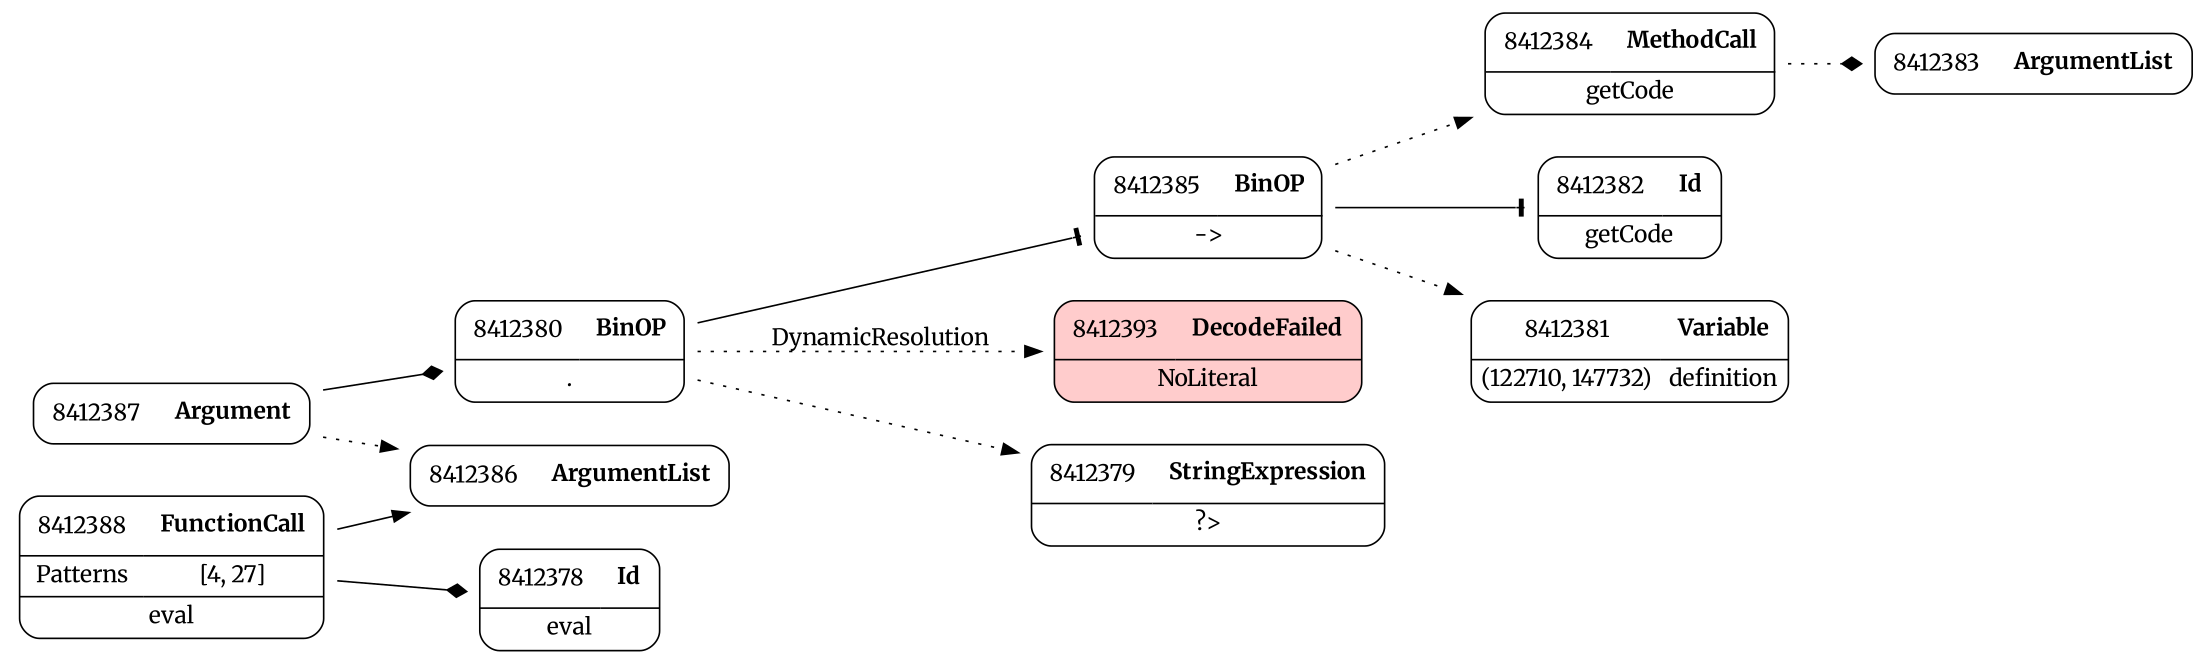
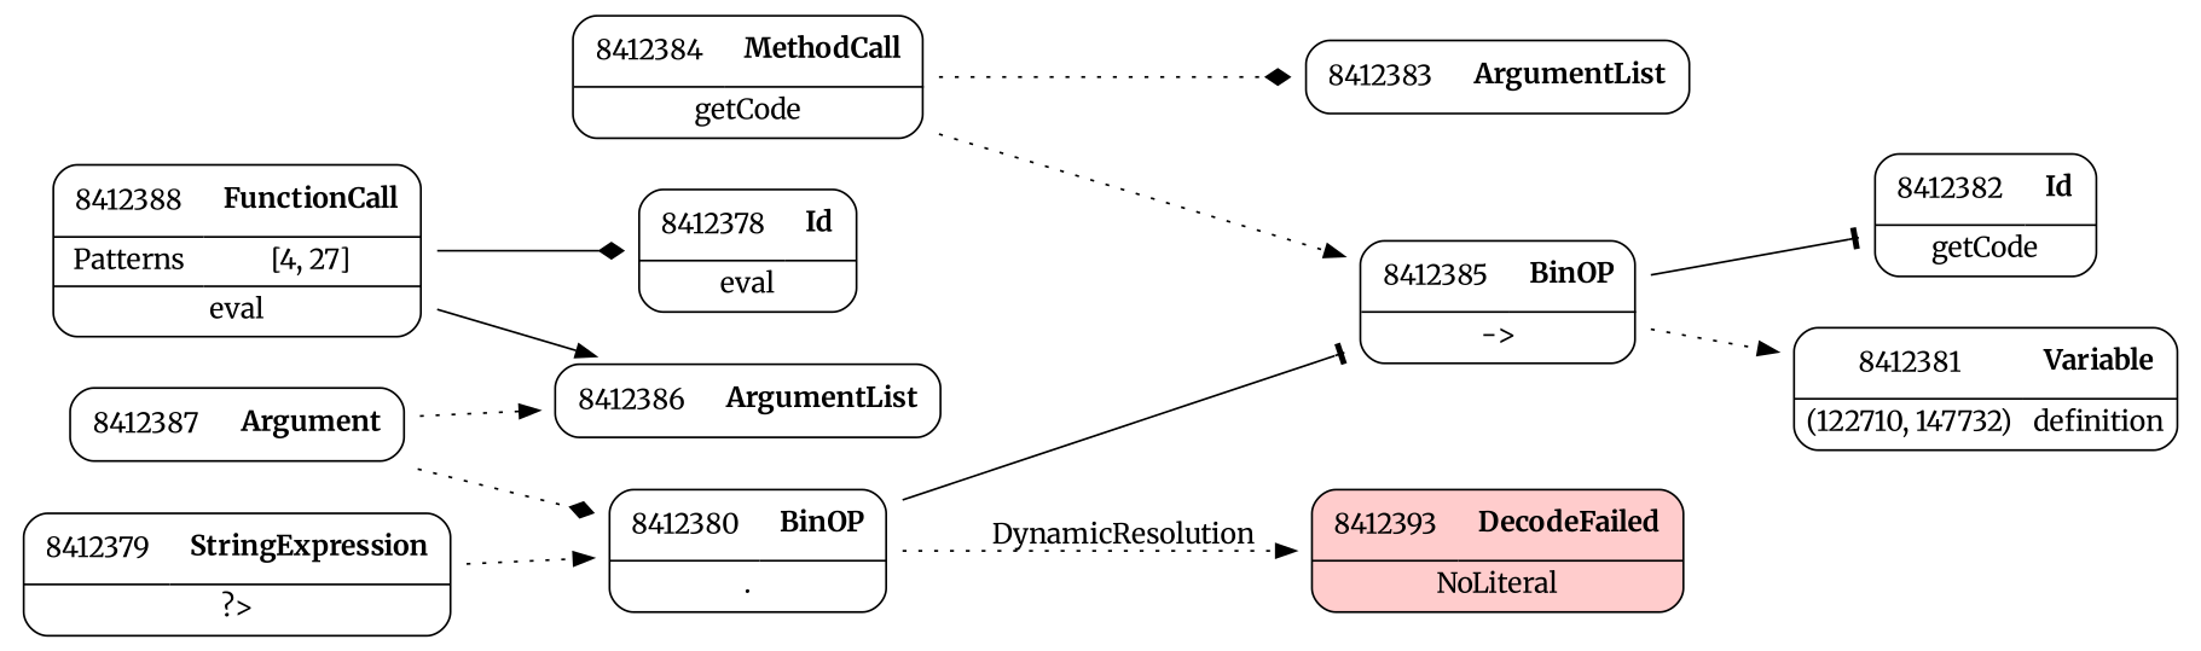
  digraph {
    fontname=Merriweather
    rankdir=LR
    node [fontname=Merriweather shape=none]
    edge [arrowhead=normal fontname=Merriweather style=dotted weight=2]
    n1 [label=<<TABLE border='1' cellspacing='0' cellpadding='10' style='rounded' ><TR><TD border='0'>8412384</TD><TD border='0'><B>MethodCall</B></TD></TR><HR/><TR><TD border='0' cellpadding='5' colspan='2'>getCode</TD></TR></TABLE>>]
    n2 [label=<<TABLE border='1' cellspacing='0' cellpadding='10' style='rounded' ><TR><TD border='0'>8412383</TD><TD border='0'><B>ArgumentList</B></TD></TR></TABLE>>]
    n3 [label=<<TABLE border='1' cellspacing='0' cellpadding='10' style='rounded' ><TR><TD border='0'>8412382</TD><TD border='0'><B>Id</B></TD></TR><HR/><TR><TD border='0' cellpadding='5' colspan='2'>getCode</TD></TR></TABLE>>]
    n4 [label=<<TABLE border='1' cellspacing='0' cellpadding='10' style='rounded' ><TR><TD border='0'>8412385</TD><TD border='0'><B>BinOP</B></TD></TR><HR/><TR><TD border='0' cellpadding='5' colspan='2'>-&gt;</TD></TR></TABLE>>]
    n5 [label=<<TABLE border='1' cellspacing='0' cellpadding='10' style='rounded' ><TR><TD border='0'>8412381</TD><TD border='0'><B>Variable</B></TD></TR><HR/><TR><TD border='0' cellpadding='5'>(122710, 147732)</TD><TD border='0' cellpadding='5'>definition</TD></TR></TABLE>>]
    n6 [label=<<TABLE border='1' cellspacing='0' cellpadding='10' style='rounded' ><TR><TD border='0'>8412386</TD><TD border='0'><B>ArgumentList</B></TD></TR></TABLE>>]
    n7 [label=<<TABLE border='1' cellspacing='0' cellpadding='10' style='rounded' ><TR><TD border='0'>8412387</TD><TD border='0'><B>Argument</B></TD></TR></TABLE>>]
    n8 [label=<<TABLE border='1' cellspacing='0' cellpadding='10' style='rounded' ><TR><TD border='0'>8412380</TD><TD border='0'><B>BinOP</B></TD></TR><HR/><TR><TD border='0' cellpadding='5' colspan='2'>.</TD></TR></TABLE>>]
    n9 [label=<<TABLE border='1' cellspacing='0' cellpadding='10' style='rounded' bgcolor='#FFCCCC' ><TR><TD border='0'>8412393</TD><TD border='0'><B>DecodeFailed</B></TD></TR><HR/><TR><TD border='0' cellpadding='5' colspan='2'>NoLiteral</TD></TR></TABLE>>]
    n10 [label=<<TABLE border='1' cellspacing='0' cellpadding='10' style='rounded' ><TR><TD border='0'>8412379</TD><TD border='0'><B>StringExpression</B></TD></TR><HR/><TR><TD border='0' cellpadding='5' colspan='2'>?&gt;</TD></TR></TABLE>>]
    n11 [label=<<TABLE border='1' cellspacing='0' cellpadding='10' style='rounded' ><TR><TD border='0'>8412388</TD><TD border='0'><B>FunctionCall</B></TD></TR><HR/><TR><TD border='0' cellpadding='5'>Patterns</TD><TD border='0' cellpadding='5'>[4, 27]</TD></TR><HR/><TR><TD border='0' cellpadding='5' colspan='2'>eval</TD></TR></TABLE>>]
    n12 [label=<<TABLE border='1' cellspacing='0' cellpadding='10' style='rounded' ><TR><TD border='0'>8412378</TD><TD border='0'><B>Id</B></TD></TR><HR/><TR><TD border='0' cellpadding='5' colspan='2'>eval</TD></TR></TABLE>>]
    n1 -> n2 [arrowhead=diamond]
-   n4 -> n1
+   n1 -> n4
    n4 -> n3 [arrowhead=tee style=solid]
    n4 -> n5
    n7 -> n6
-   n7 -> n8 [arrowhead=diamond style=solid]
+   n7 -> n8 [arrowhead=diamond]
    n8 -> n4 [arrowhead=tee style=solid]
    n8 -> n9 [label=DynamicResolution weight=""]
-   n8 -> n10
+   n10 -> n8
    n11 -> n6 [style=solid]
    n11 -> n12 [arrowhead=diamond style=solid]
  }
